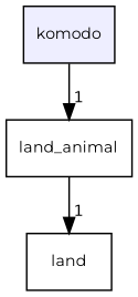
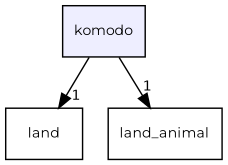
  digraph {
    compound=true
    fontname=Montserrat
    node [fontname=Montserrat fontsize=10 shape=box]
    edge [fontname=Montserrat headlabel=1 labeldistance=1.5 labelfontname=Helvetica labelfontsize=10]
    n1 [fillcolor="#eeeeff" label=komodo pencolor=black style=filled]
    n2 [label=land]
    n3 [label=land_animal]
-   n3 -> n2
+   n1 -> n2
    n1 -> n3
  }
